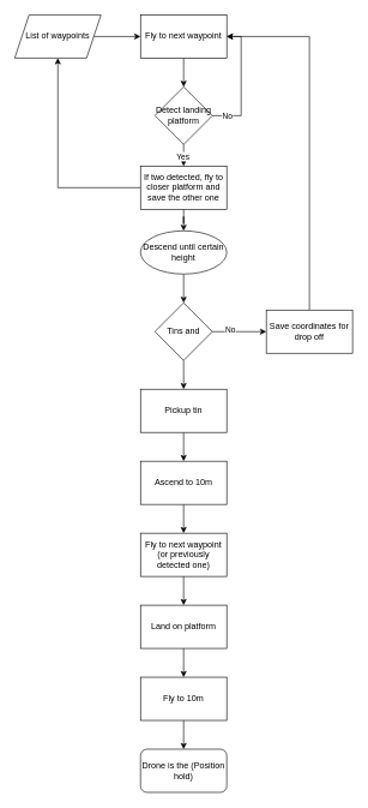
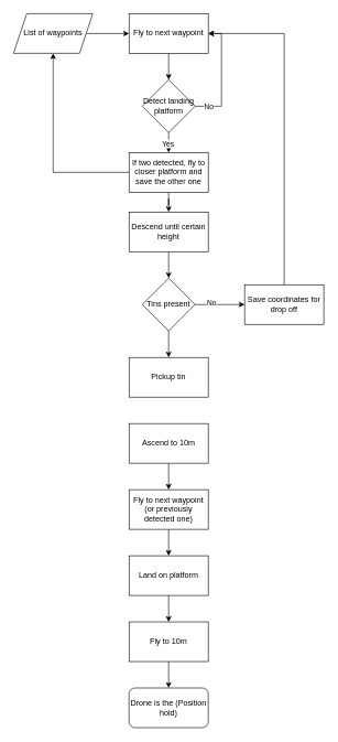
  <mxCell id="0" />
  <mxCell id="1" parent="0" />
  <mxCell id="2" value="" style="edgeStyle=orthogonalEdgeStyle;rounded=0;orthogonalLoop=1;jettySize=auto;html=1;" parent="1" source="3" edge="1"><mxGeometry relative="1" as="geometry"><mxPoint x="255" y="120" as="targetPoint" /></mxGeometry></mxCell>
  <mxCell id="3" value="Fly to next waypoint" style="rounded=0;whiteSpace=wrap;html=1;" parent="1" vertex="1"><mxGeometry x="195" y="20" width="120" height="60" as="geometry" /></mxCell>
  <mxCell id="4" value="" style="edgeStyle=orthogonalEdgeStyle;rounded=0;orthogonalLoop=1;jettySize=auto;html=1;" parent="1" source="5" target="3" edge="1"><mxGeometry relative="1" as="geometry" /></mxCell>
  <mxCell id="5" value="List of waypoints" style="shape=parallelogram;perimeter=parallelogramPerimeter;whiteSpace=wrap;html=1;fixedSize=1;" parent="1" vertex="1"><mxGeometry x="20" y="20" width="120" height="60" as="geometry" /></mxCell>
  <mxCell id="6" value="" style="edgeStyle=orthogonalEdgeStyle;rounded=0;orthogonalLoop=1;jettySize=auto;html=1;" parent="1" source="7" target="16" edge="1"><mxGeometry relative="1" as="geometry" /></mxCell>
- <mxCell id="7" value="Descend until certain height" style="ellipse;whiteSpace=wrap;html=1;" parent="1" vertex="1"><mxGeometry x="195" y="320" width="120" height="60" as="geometry" /></mxCell>
+ <mxCell id="7" value="Descend until certain height" style="rounded=0;whiteSpace=wrap;html=1;" parent="1" vertex="1"><mxGeometry x="195" y="320" width="120" height="60" as="geometry" /></mxCell>
  <mxCell id="8" value="" style="edgeStyle=orthogonalEdgeStyle;rounded=0;orthogonalLoop=1;jettySize=auto;html=1;exitX=0.5;exitY=1;exitDx=0;exitDy=0;" parent="1" source="12" edge="1"><mxGeometry relative="1" as="geometry"><mxPoint x="255" y="240" as="sourcePoint" /><mxPoint x="255" y="230" as="targetPoint" /></mxGeometry></mxCell>
  <mxCell id="9" value="Yes" style="edgeLabel;html=1;align=center;verticalAlign=middle;resizable=0;points=[];" parent="8" vertex="1" connectable="0"><mxGeometry x="0.05" y="-2" relative="1" as="geometry"><mxPoint as="offset" /></mxGeometry></mxCell>
  <mxCell id="10" style="edgeStyle=orthogonalEdgeStyle;rounded=0;orthogonalLoop=1;jettySize=auto;html=1;entryX=1;entryY=0.5;entryDx=0;entryDy=0;" parent="1" source="12" target="3" edge="1"><mxGeometry relative="1" as="geometry"><Array as="points"><mxPoint x="335" y="160" /><mxPoint x="335" y="50" /></Array></mxGeometry></mxCell>
  <mxCell id="11" value="No" style="edgeLabel;html=1;align=center;verticalAlign=middle;resizable=0;points=[];" parent="10" vertex="1" connectable="0"><mxGeometry x="-0.765" relative="1" as="geometry"><mxPoint as="offset" /></mxGeometry></mxCell>
  <mxCell id="12" value="Detect landing platform" style="rhombus;whiteSpace=wrap;html=1;" parent="1" vertex="1"><mxGeometry x="215" y="120" width="80" height="80" as="geometry" /></mxCell>
  <mxCell id="13" style="edgeStyle=orthogonalEdgeStyle;rounded=0;orthogonalLoop=1;jettySize=auto;html=1;" parent="1" source="16" edge="1"><mxGeometry relative="1" as="geometry"><mxPoint x="370" y="460" as="targetPoint" /></mxGeometry></mxCell>
  <mxCell id="14" value="No" style="edgeLabel;html=1;align=center;verticalAlign=middle;resizable=0;points=[];" parent="13" vertex="1" connectable="0"><mxGeometry x="-0.364" y="4" relative="1" as="geometry"><mxPoint as="offset" /></mxGeometry></mxCell>
  <mxCell id="15" value="" style="edgeStyle=orthogonalEdgeStyle;rounded=0;orthogonalLoop=1;jettySize=auto;html=1;" parent="1" source="16" target="20" edge="1"><mxGeometry relative="1" as="geometry" /></mxCell>
- <mxCell id="16" value="Tins and" style="rhombus;whiteSpace=wrap;html=1;" parent="1" vertex="1"><mxGeometry x="215" y="420" width="80" height="80" as="geometry" /></mxCell>
+ <mxCell id="16" value="Tins present" style="rhombus;whiteSpace=wrap;html=1;" parent="1" vertex="1"><mxGeometry x="215" y="420" width="80" height="80" as="geometry" /></mxCell>
  <mxCell id="17" style="edgeStyle=orthogonalEdgeStyle;rounded=0;orthogonalLoop=1;jettySize=auto;html=1;entryX=1;entryY=0.5;entryDx=0;entryDy=0;" parent="1" source="18" target="3" edge="1"><mxGeometry relative="1" as="geometry"><mxPoint x="350" y="50" as="targetPoint" /><Array as="points"><mxPoint x="430" y="50" /></Array></mxGeometry></mxCell>
  <mxCell id="18" value="Save coordinates for drop off" style="rounded=0;whiteSpace=wrap;html=1;" parent="1" vertex="1"><mxGeometry x="370" y="430" width="120" height="60" as="geometry" /></mxCell>
- <mxCell id="19" value="" style="edgeStyle=orthogonalEdgeStyle;rounded=0;orthogonalLoop=1;jettySize=auto;html=1;" parent="1" source="20" target="22" edge="1"><mxGeometry relative="1" as="geometry" /></mxCell>
  <mxCell id="20" value="Pickup tin" style="rounded=0;whiteSpace=wrap;html=1;" parent="1" vertex="1"><mxGeometry x="195" y="540" width="120" height="60" as="geometry" /></mxCell>
  <mxCell id="21" value="" style="edgeStyle=orthogonalEdgeStyle;rounded=0;orthogonalLoop=1;jettySize=auto;html=1;" parent="1" source="22" target="24" edge="1"><mxGeometry relative="1" as="geometry" /></mxCell>
  <mxCell id="22" value="Ascend to 10m" style="rounded=0;whiteSpace=wrap;html=1;" parent="1" vertex="1"><mxGeometry x="195" y="640" width="120" height="60" as="geometry" /></mxCell>
  <mxCell id="23" value="" style="edgeStyle=orthogonalEdgeStyle;rounded=0;orthogonalLoop=1;jettySize=auto;html=1;" parent="1" source="24" target="26" edge="1"><mxGeometry relative="1" as="geometry" /></mxCell>
  <mxCell id="24" value="Fly to next waypoint (or previously detected one)" style="rounded=0;whiteSpace=wrap;html=1;" parent="1" vertex="1"><mxGeometry x="195" y="740" width="120" height="60" as="geometry" /></mxCell>
  <mxCell id="25" value="" style="edgeStyle=orthogonalEdgeStyle;rounded=0;orthogonalLoop=1;jettySize=auto;html=1;" parent="1" source="26" target="28" edge="1"><mxGeometry relative="1" as="geometry" /></mxCell>
  <mxCell id="26" value="Land on platform" style="rounded=0;whiteSpace=wrap;html=1;" parent="1" vertex="1"><mxGeometry x="195" y="840" width="120" height="60" as="geometry" /></mxCell>
  <mxCell id="27" value="" style="edgeStyle=orthogonalEdgeStyle;rounded=0;orthogonalLoop=1;jettySize=auto;html=1;" parent="1" source="28" target="29" edge="1"><mxGeometry relative="1" as="geometry" /></mxCell>
  <mxCell id="28" value="Fly to 10m" style="rounded=0;whiteSpace=wrap;html=1;" parent="1" vertex="1"><mxGeometry x="195" y="940" width="120" height="60" as="geometry" /></mxCell>
  <mxCell id="29" value="Drone is the (Position hold)" style="rounded=1;whiteSpace=wrap;html=1;" parent="1" vertex="1"><mxGeometry x="195" y="1040" width="120" height="60" as="geometry" /></mxCell>
  <mxCell id="30" value="" style="edgeStyle=orthogonalEdgeStyle;rounded=0;orthogonalLoop=1;jettySize=auto;html=1;" edge="1" parent="1" source="32" target="7"><mxGeometry relative="1" as="geometry" /></mxCell>
  <mxCell id="31" style="edgeStyle=orthogonalEdgeStyle;rounded=0;orthogonalLoop=1;jettySize=auto;html=1;entryX=0.5;entryY=1;entryDx=0;entryDy=0;" edge="1" parent="1" source="32" target="5"><mxGeometry relative="1" as="geometry" /></mxCell>
  <mxCell id="32" value="If two detected, fly to closer platform and save the other one" style="rounded=0;whiteSpace=wrap;html=1;" vertex="1" parent="1"><mxGeometry x="195" y="230" width="120" height="60" as="geometry" /></mxCell>
